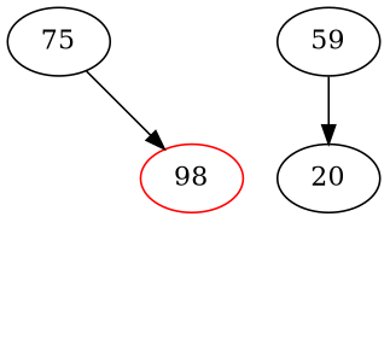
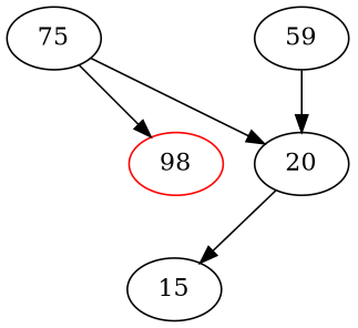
  digraph {
    rankdir=TB
    xid [style=invis width=.1]
    n2 [label=20]
+   n3 [label=15]
    a12 [style=invis width=.1]
    n5 [label=59]
    n6 [color=red label=98]
    n7 [label=75]
    subgraph sub_1 {
      rank=same
      xid
    }
+   n2 -> n3
    n2 -> a12 [style=invis weight=10]
    n5 -> n2
    n7 -> xid [style=invis weight=10]
+   n7 -> n2
    n7 -> n6
  }
